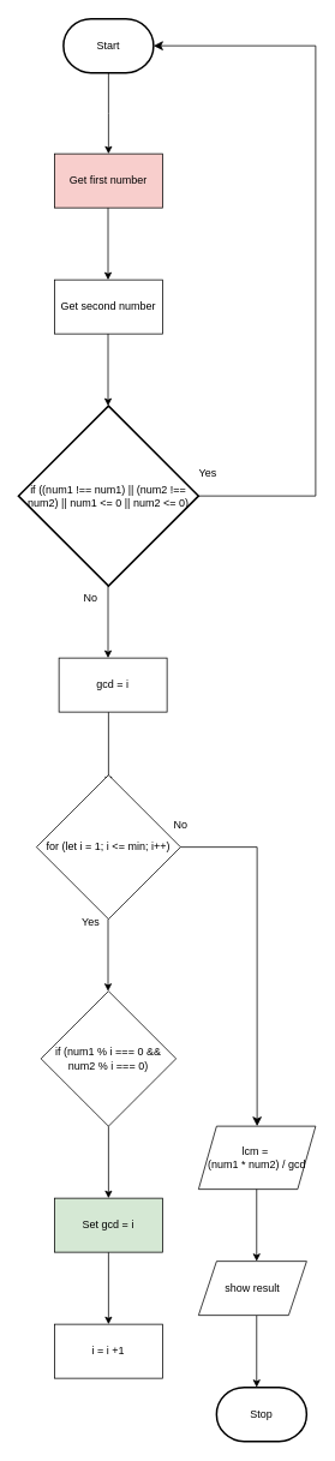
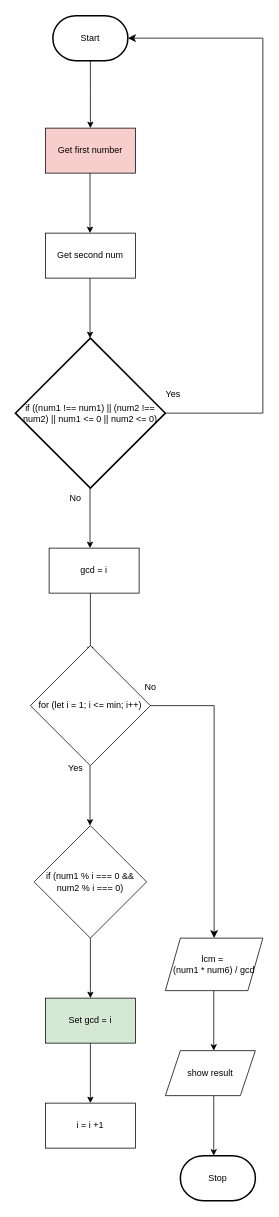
  <mxCell id="0" />
  <mxCell id="1" parent="0" />
  <mxCell id="2" style="edgeStyle=orthogonalEdgeStyle;html=1;rounded=0;" parent="1" source="3" edge="1"><mxGeometry relative="1" as="geometry"><mxPoint x="120" y="170" as="targetPoint" /></mxGeometry></mxCell>
  <mxCell id="3" value="Start" style="strokeWidth=2;html=1;shape=mxgraph.flowchart.terminator;whiteSpace=wrap;" parent="1" vertex="1"><mxGeometry x="70" y="20" width="100" height="60" as="geometry" /></mxCell>
  <mxCell id="4" value="Get first number" style="whiteSpace=wrap;html=1;fillColor=#f8cecc;" parent="1" vertex="1"><mxGeometry x="60" y="170" width="120" height="60" as="geometry" /></mxCell>
  <mxCell id="5" style="edgeStyle=orthogonalEdgeStyle;html=1;rounded=0;" parent="1" edge="1"><mxGeometry relative="1" as="geometry"><mxPoint x="119.5" y="230" as="sourcePoint" /><mxPoint x="119.5" y="310" as="targetPoint" /></mxGeometry></mxCell>
- <mxCell id="6" value="Get second number" style="whiteSpace=wrap;html=1;" parent="1" vertex="1"><mxGeometry x="60" y="310" width="120" height="60" as="geometry" /></mxCell>
+ <mxCell id="6" value="Get second num" style="whiteSpace=wrap;html=1;" parent="1" vertex="1"><mxGeometry x="60" y="310" width="120" height="60" as="geometry" /></mxCell>
  <mxCell id="7" style="edgeStyle=orthogonalEdgeStyle;html=1;rounded=0;" parent="1" edge="1"><mxGeometry relative="1" as="geometry"><mxPoint x="119.5" y="370" as="sourcePoint" /><mxPoint x="119.5" y="450" as="targetPoint" /></mxGeometry></mxCell>
  <mxCell id="8" value="if ((num1 !== num1) || (num2 !== num2) || num1 &amp;lt;= 0 || num2 &amp;lt;= 0)" style="strokeWidth=2;html=1;shape=mxgraph.flowchart.decision;whiteSpace=wrap;" parent="1" vertex="1"><mxGeometry x="20" y="450" width="200" height="200" as="geometry" /></mxCell>
  <mxCell id="9" style="edgeStyle=orthogonalEdgeStyle;html=1;rounded=0;" parent="1" edge="1"><mxGeometry relative="1" as="geometry"><mxPoint x="119.5" y="650" as="sourcePoint" /><mxPoint x="119.5" y="730" as="targetPoint" /></mxGeometry></mxCell>
  <mxCell id="10" value="No" style="text;html=1;align=center;verticalAlign=middle;resizable=0;points=[];autosize=1;strokeColor=none;fillColor=none;" parent="1" vertex="1"><mxGeometry x="80" y="648" width="40" height="30" as="geometry" /></mxCell>
  <mxCell id="11" value="Yes" style="text;html=1;align=center;verticalAlign=middle;resizable=0;points=[];autosize=1;strokeColor=none;fillColor=none;" parent="1" vertex="1"><mxGeometry x="210" y="510" width="40" height="30" as="geometry" /></mxCell>
  <mxCell id="12" value="" style="edgeStyle=elbowEdgeStyle;elbow=horizontal;endArrow=classic;html=1;curved=0;rounded=0;endSize=8;startSize=8;entryX=1;entryY=0.5;entryDx=0;entryDy=0;entryPerimeter=0;" parent="1" target="3" edge="1"><mxGeometry width="50" height="50" relative="1" as="geometry"><mxPoint x="220" y="550" as="sourcePoint" /><mxPoint x="270" y="500" as="targetPoint" /><Array as="points"><mxPoint x="350" y="300" /></Array></mxGeometry></mxCell>
  <mxCell id="13" value="if (num1 % i === 0 &amp;amp;&amp;amp; num2 % i === 0)" style="rhombus;whiteSpace=wrap;html=1;" parent="1" vertex="1"><mxGeometry x="45" y="1100" width="150" height="150" as="geometry" /></mxCell>
  <mxCell id="14" style="edgeStyle=orthogonalEdgeStyle;html=1;rounded=0;" parent="1" edge="1"><mxGeometry relative="1" as="geometry"><mxPoint x="120" y="790" as="sourcePoint" /><mxPoint x="120" y="870" as="targetPoint" /></mxGeometry></mxCell>
  <mxCell id="15" style="edgeStyle=orthogonalEdgeStyle;html=1;rounded=0;" parent="1" edge="1"><mxGeometry relative="1" as="geometry"><mxPoint x="120" y="1250" as="sourcePoint" /><mxPoint x="120" y="1330" as="targetPoint" /></mxGeometry></mxCell>
- <mxCell id="16" value="lcm =&amp;nbsp;&lt;div&gt;(num1 * num2) / gcd&lt;/div&gt;" style="shape=parallelogram;perimeter=parallelogramPerimeter;whiteSpace=wrap;html=1;fixedSize=1;" parent="1" vertex="1"><mxGeometry x="220" y="1250" width="130" height="70" as="geometry" /></mxCell>
+ <mxCell id="16" value="lcm =&amp;nbsp;&lt;div&gt;(num1 * num6) / gcd&lt;/div&gt;" style="shape=parallelogram;perimeter=parallelogramPerimeter;whiteSpace=wrap;html=1;fixedSize=1;" parent="1" vertex="1"><mxGeometry x="220" y="1250" width="130" height="70" as="geometry" /></mxCell>
  <mxCell id="17" value="Stop" style="strokeWidth=2;html=1;shape=mxgraph.flowchart.terminator;whiteSpace=wrap;" parent="1" vertex="1"><mxGeometry x="240" y="1540" width="100" height="60" as="geometry" /></mxCell>
  <mxCell id="18" style="edgeStyle=orthogonalEdgeStyle;html=1;rounded=0;" parent="1" edge="1"><mxGeometry relative="1" as="geometry"><mxPoint x="284.5" y="1460" as="sourcePoint" /><mxPoint x="284.5" y="1540" as="targetPoint" /></mxGeometry></mxCell>
  <mxCell id="19" style="edgeStyle=orthogonalEdgeStyle;html=1;rounded=0;" parent="1" edge="1"><mxGeometry relative="1" as="geometry"><mxPoint x="120" y="1390" as="sourcePoint" /><mxPoint x="120" y="1470" as="targetPoint" /></mxGeometry></mxCell>
  <mxCell id="20" value="show result" style="shape=parallelogram;perimeter=parallelogramPerimeter;whiteSpace=wrap;html=1;fixedSize=1;" parent="1" vertex="1"><mxGeometry x="220" y="1400" width="120" height="60" as="geometry" /></mxCell>
  <mxCell id="21" value="gcd = i" style="whiteSpace=wrap;html=1;" vertex="1" parent="1"><mxGeometry x="65" y="730" width="120" height="60" as="geometry" /></mxCell>
  <mxCell id="22" value="&lt;span style=&quot;color: rgb(0, 0, 0);&quot;&gt;for (let i = 1; i &amp;lt;= min; i++)&lt;/span&gt;" style="rhombus;whiteSpace=wrap;html=1;" vertex="1" parent="1"><mxGeometry x="40" y="860" width="160" height="160" as="geometry" /></mxCell>
  <mxCell id="23" style="edgeStyle=orthogonalEdgeStyle;html=1;rounded=0;" edge="1" parent="1"><mxGeometry relative="1" as="geometry"><mxPoint x="119.5" y="1020" as="sourcePoint" /><mxPoint x="119.5" y="1100" as="targetPoint" /></mxGeometry></mxCell>
  <mxCell id="24" value="Yes" style="text;html=1;align=center;verticalAlign=middle;resizable=0;points=[];autosize=1;strokeColor=none;fillColor=none;" vertex="1" parent="1"><mxGeometry x="80" y="1008" width="40" height="30" as="geometry" /></mxCell>
  <mxCell id="25" value="Set gcd = i" style="whiteSpace=wrap;html=1;fillColor=#d5e8d4;" vertex="1" parent="1"><mxGeometry x="60" y="1330" width="120" height="60" as="geometry" /></mxCell>
  <mxCell id="26" value="i = i +1" style="whiteSpace=wrap;html=1;" vertex="1" parent="1"><mxGeometry x="60" y="1470" width="120" height="60" as="geometry" /></mxCell>
  <mxCell id="27" value="" style="edgeStyle=segmentEdgeStyle;endArrow=classic;html=1;curved=0;rounded=0;endSize=8;startSize=8;entryX=0.5;entryY=0;entryDx=0;entryDy=0;" edge="1" parent="1" target="16"><mxGeometry width="50" height="50" relative="1" as="geometry"><mxPoint x="200" y="940" as="sourcePoint" /><mxPoint x="250" y="890" as="targetPoint" /></mxGeometry></mxCell>
  <mxCell id="28" value="No" style="text;html=1;align=center;verticalAlign=middle;resizable=0;points=[];autosize=1;strokeColor=none;fillColor=none;" vertex="1" parent="1"><mxGeometry x="180" y="900" width="40" height="30" as="geometry" /></mxCell>
  <mxCell id="29" style="edgeStyle=orthogonalEdgeStyle;html=1;rounded=0;" edge="1" parent="1"><mxGeometry relative="1" as="geometry"><mxPoint x="284.5" y="1320" as="sourcePoint" /><mxPoint x="284.5" y="1400" as="targetPoint" /></mxGeometry></mxCell>
